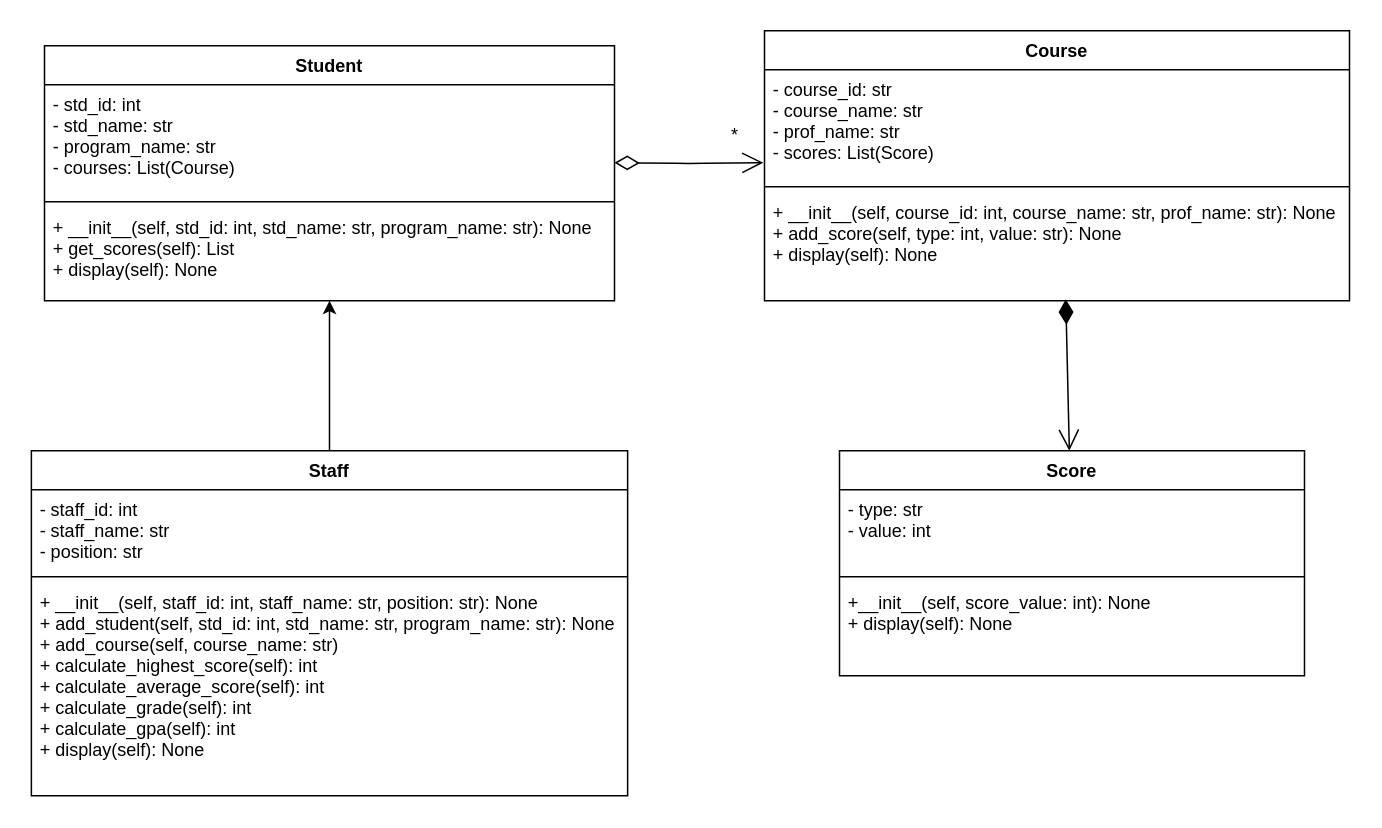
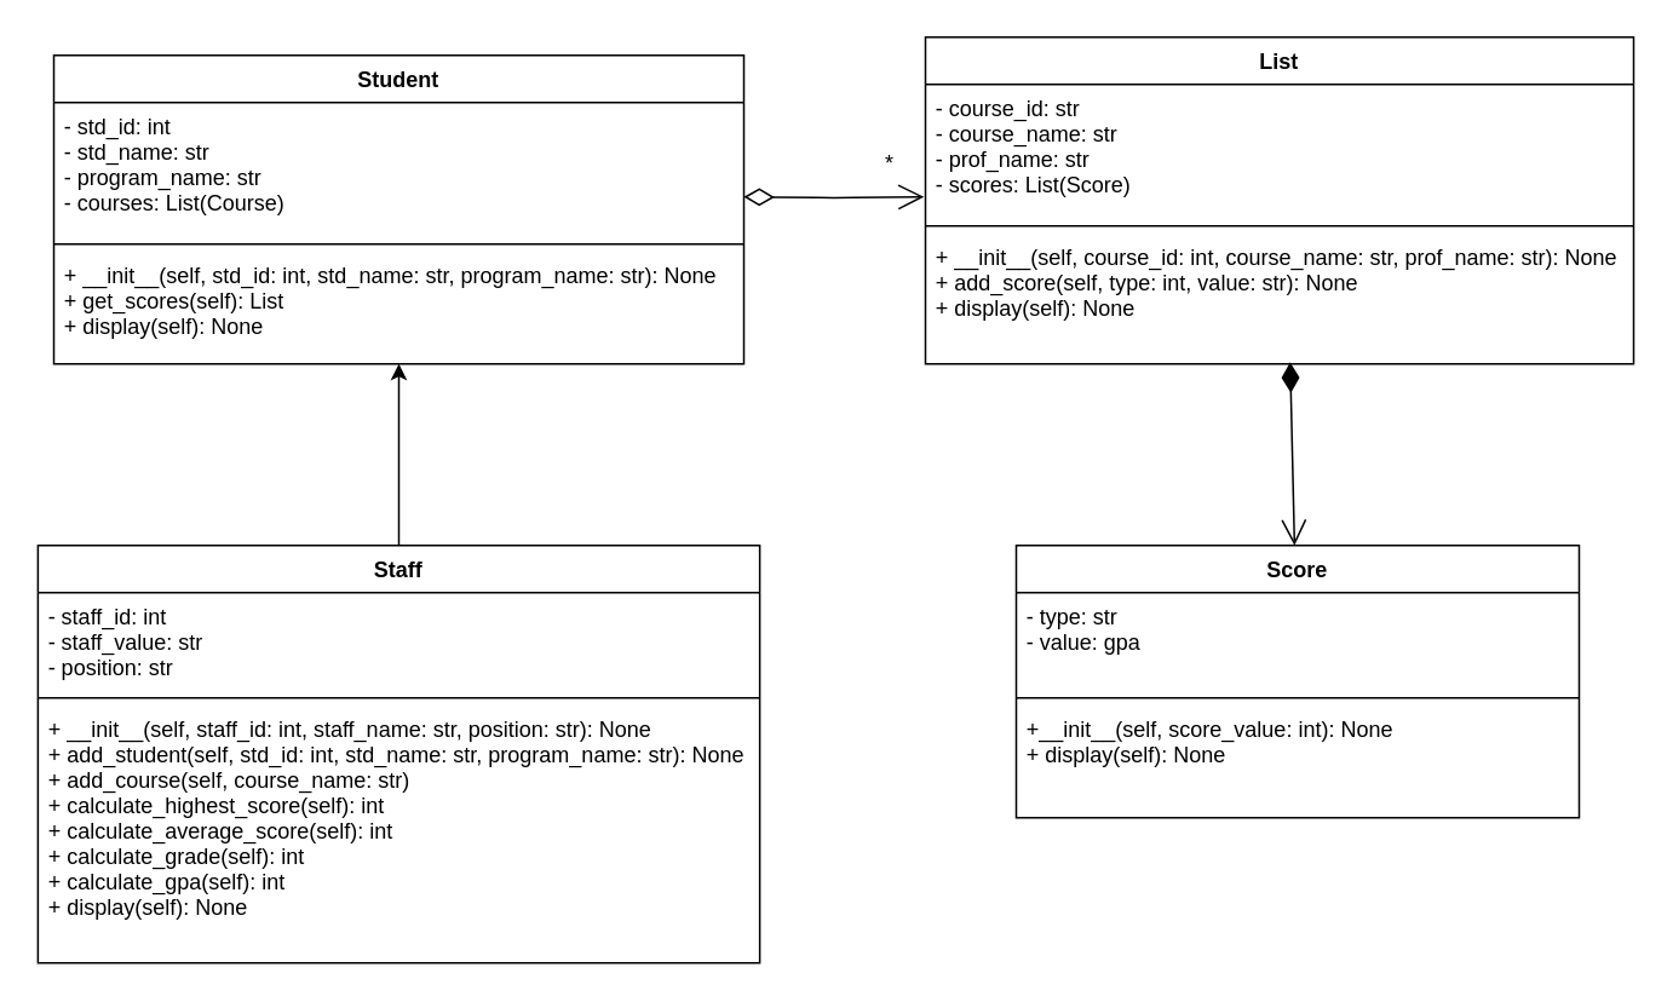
  <mxCell id="0" />
  <mxCell id="1" parent="0" />
  <mxCell id="2" value="Student" style="swimlane;fontStyle=1;align=center;verticalAlign=top;childLayout=stackLayout;horizontal=1;startSize=26;horizontalStack=0;resizeParent=1;resizeParentMax=0;resizeLast=0;collapsible=1;marginBottom=0;" parent="1" vertex="1"><mxGeometry x="29" y="30" width="380" height="170" as="geometry" /></mxCell>
  <mxCell id="3" value="- std_id: int&#10;- std_name: str&#10;- program_name: str&#10;- courses: List(Course)" style="text;strokeColor=none;fillColor=none;align=left;verticalAlign=top;spacingLeft=4;spacingRight=4;overflow=hidden;rotatable=0;points=[[0,0.5],[1,0.5]];portConstraint=eastwest;" parent="2" vertex="1"><mxGeometry y="26" width="380" height="74" as="geometry" /></mxCell>
  <mxCell id="4" value="" style="line;strokeWidth=1;fillColor=none;align=left;verticalAlign=middle;spacingTop=-1;spacingLeft=3;spacingRight=3;rotatable=0;labelPosition=right;points=[];portConstraint=eastwest;strokeColor=inherit;" parent="2" vertex="1"><mxGeometry y="100" width="380" height="8" as="geometry" /></mxCell>
  <mxCell id="5" value="+ __init__(self, std_id: int, std_name: str, program_name: str): None&#10;+ get_scores(self): List&#10;+ display(self): None" style="text;strokeColor=none;fillColor=none;align=left;verticalAlign=top;spacingLeft=4;spacingRight=4;overflow=hidden;rotatable=0;points=[[0,0.5],[1,0.5]];portConstraint=eastwest;" parent="2" vertex="1"><mxGeometry y="108" width="380" height="62" as="geometry" /></mxCell>
- <mxCell id="6" value="Course" style="swimlane;fontStyle=1;align=center;verticalAlign=top;childLayout=stackLayout;horizontal=1;startSize=26;horizontalStack=0;resizeParent=1;resizeParentMax=0;resizeLast=0;collapsible=1;marginBottom=0;" parent="1" vertex="1"><mxGeometry x="509" y="20" width="390" height="180" as="geometry"><mxRectangle x="450" y="-760" width="80" height="30" as="alternateBounds" /></mxGeometry></mxCell>
+ <mxCell id="6" value="List" style="swimlane;fontStyle=1;align=center;verticalAlign=top;childLayout=stackLayout;horizontal=1;startSize=26;horizontalStack=0;resizeParent=1;resizeParentMax=0;resizeLast=0;collapsible=1;marginBottom=0;" parent="1" vertex="1"><mxGeometry x="509" y="20" width="390" height="180" as="geometry"><mxRectangle x="450" y="-760" width="80" height="30" as="alternateBounds" /></mxGeometry></mxCell>
  <mxCell id="7" value="- course_id: str&#10;- course_name: str&#10;- prof_name: str&#10;- scores: List(Score)" style="text;strokeColor=none;fillColor=none;align=left;verticalAlign=top;spacingLeft=4;spacingRight=4;overflow=hidden;rotatable=0;points=[[0,0.5],[1,0.5]];portConstraint=eastwest;" parent="6" vertex="1"><mxGeometry y="26" width="390" height="74" as="geometry" /></mxCell>
  <mxCell id="8" value="" style="line;strokeWidth=1;fillColor=none;align=left;verticalAlign=middle;spacingTop=-1;spacingLeft=3;spacingRight=3;rotatable=0;labelPosition=right;points=[];portConstraint=eastwest;strokeColor=inherit;" parent="6" vertex="1"><mxGeometry y="100" width="390" height="8" as="geometry" /></mxCell>
  <mxCell id="9" value="+ __init__(self, course_id: int, course_name: str, prof_name: str): None&#10;+ add_score(self, type: int, value: str): None&#10;+ display(self): None&#10;&#10;" style="text;strokeColor=none;fillColor=none;align=left;verticalAlign=top;spacingLeft=4;spacingRight=4;overflow=hidden;rotatable=0;points=[[0,0.5],[1,0.5]];portConstraint=eastwest;" parent="6" vertex="1"><mxGeometry y="108" width="390" height="72" as="geometry" /></mxCell>
  <mxCell id="10" value="Score" style="swimlane;fontStyle=1;align=center;verticalAlign=top;childLayout=stackLayout;horizontal=1;startSize=26;horizontalStack=0;resizeParent=1;resizeParentMax=0;resizeLast=0;collapsible=1;marginBottom=0;" parent="1" vertex="1"><mxGeometry x="559" y="300" width="310" height="150" as="geometry" /></mxCell>
- <mxCell id="11" value="- type: str&#10;- value: int" style="text;strokeColor=none;fillColor=none;align=left;verticalAlign=top;spacingLeft=4;spacingRight=4;overflow=hidden;rotatable=0;points=[[0,0.5],[1,0.5]];portConstraint=eastwest;" parent="10" vertex="1"><mxGeometry y="26" width="310" height="54" as="geometry" /></mxCell>
+ <mxCell id="11" value="- type: str&#10;- value: gpa" style="text;strokeColor=none;fillColor=none;align=left;verticalAlign=top;spacingLeft=4;spacingRight=4;overflow=hidden;rotatable=0;points=[[0,0.5],[1,0.5]];portConstraint=eastwest;" parent="10" vertex="1"><mxGeometry y="26" width="310" height="54" as="geometry" /></mxCell>
  <mxCell id="12" value="" style="line;strokeWidth=1;fillColor=none;align=left;verticalAlign=middle;spacingTop=-1;spacingLeft=3;spacingRight=3;rotatable=0;labelPosition=right;points=[];portConstraint=eastwest;strokeColor=inherit;" parent="10" vertex="1"><mxGeometry y="80" width="310" height="8" as="geometry" /></mxCell>
  <mxCell id="13" value="+__init__(self, score_value: int): None&#10;+ display(self): None" style="text;strokeColor=none;fillColor=none;align=left;verticalAlign=top;spacingLeft=4;spacingRight=4;overflow=hidden;rotatable=0;points=[[0,0.5],[1,0.5]];portConstraint=eastwest;" parent="10" vertex="1"><mxGeometry y="88" width="310" height="62" as="geometry" /></mxCell>
  <mxCell id="14" value="" style="endArrow=open;html=1;endSize=12;startArrow=diamondThin;startSize=14;startFill=0;edgeStyle=orthogonalEdgeStyle;align=left;verticalAlign=bottom;entryX=-0.002;entryY=0.837;entryDx=0;entryDy=0;entryPerimeter=0;" parent="1" target="7" edge="1"><mxGeometry x="-1" y="3" relative="1" as="geometry"><mxPoint x="409" y="108" as="sourcePoint" /><mxPoint x="599" y="110" as="targetPoint" /></mxGeometry></mxCell>
  <mxCell id="15" value="" style="edgeStyle=none;html=1;" parent="1" source="16" target="5" edge="1"><mxGeometry relative="1" as="geometry" /></mxCell>
  <mxCell id="16" value="Staff" style="swimlane;fontStyle=1;align=center;verticalAlign=top;childLayout=stackLayout;horizontal=1;startSize=26;horizontalStack=0;resizeParent=1;resizeParentMax=0;resizeLast=0;collapsible=1;marginBottom=0;" parent="1" vertex="1"><mxGeometry x="20.25" y="300" width="397.5" height="230" as="geometry" /></mxCell>
- <mxCell id="17" value="- staff_id: int&#10;- staff_name: str&#10;- position: str" style="text;strokeColor=none;fillColor=none;align=left;verticalAlign=top;spacingLeft=4;spacingRight=4;overflow=hidden;rotatable=0;points=[[0,0.5],[1,0.5]];portConstraint=eastwest;" parent="16" vertex="1"><mxGeometry y="26" width="397.5" height="54" as="geometry" /></mxCell>
+ <mxCell id="17" value="- staff_id: int&#10;- staff_value: str&#10;- position: str" style="text;strokeColor=none;fillColor=none;align=left;verticalAlign=top;spacingLeft=4;spacingRight=4;overflow=hidden;rotatable=0;points=[[0,0.5],[1,0.5]];portConstraint=eastwest;" parent="16" vertex="1"><mxGeometry y="26" width="397.5" height="54" as="geometry" /></mxCell>
  <mxCell id="18" value="" style="line;strokeWidth=1;fillColor=none;align=left;verticalAlign=middle;spacingTop=-1;spacingLeft=3;spacingRight=3;rotatable=0;labelPosition=right;points=[];portConstraint=eastwest;strokeColor=inherit;" parent="16" vertex="1"><mxGeometry y="80" width="397.5" height="8" as="geometry" /></mxCell>
  <mxCell id="19" value="+ __init__(self, staff_id: int, staff_name: str, position: str): None&#10;+ add_student(self, std_id: int, std_name: str, program_name: str): None&#10;+ add_course(self, course_name: str)&#10;+ calculate_highest_score(self): int&#10;+ calculate_average_score(self): int&#10;+ calculate_grade(self): int&#10;+ calculate_gpa(self): int&#10;+ display(self): None" style="text;strokeColor=none;fillColor=none;align=left;verticalAlign=top;spacingLeft=4;spacingRight=4;overflow=hidden;rotatable=0;points=[[0,0.5],[1,0.5]];portConstraint=eastwest;" parent="16" vertex="1"><mxGeometry y="88" width="397.5" height="142" as="geometry" /></mxCell>
  <mxCell id="20" value="*&lt;br&gt;" style="text;html=1;align=center;verticalAlign=middle;resizable=0;points=[];autosize=1;strokeColor=none;fillColor=none;" parent="1" vertex="1"><mxGeometry x="474" y="75" width="30" height="30" as="geometry" /></mxCell>
  <mxCell id="21" value="" style="endArrow=open;html=1;endSize=12;startArrow=diamondThin;startSize=14;startFill=1;align=left;verticalAlign=bottom;exitX=0.515;exitY=0.987;exitDx=0;exitDy=0;exitPerimeter=0;" parent="1" source="9" target="10" edge="1"><mxGeometry x="-1" y="3" relative="1" as="geometry"><mxPoint x="718" y="203" as="sourcePoint" /><mxPoint x="759" y="260" as="targetPoint" /></mxGeometry></mxCell>
